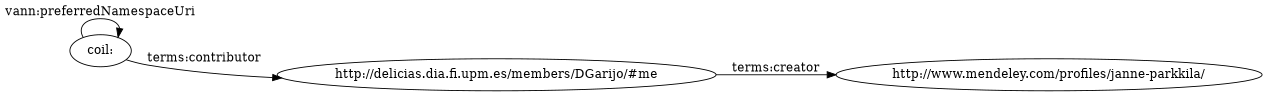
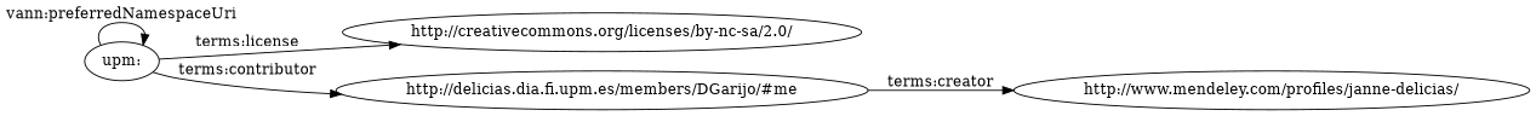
  digraph {
    rankdir=LR
-   "coil:"
+   "coil:" [label="upm:"]
+   "http://creativecommons.org/licenses/by-nc-sa/2.0/"
    "http://delicias.dia.fi.upm.es/members/DGarijo/#me"
-   "http://www.mendeley.com/profiles/janne-parkkila/"
+   "http://www.mendeley.com/profiles/janne-parkkila/" [label="http://www.mendeley.com/profiles/janne-delicias/"]
    "coil:" -> "coil:" [label="vann:preferredNamespaceUri"]
+   "coil:" -> "http://creativecommons.org/licenses/by-nc-sa/2.0/" [label="terms:license"]
    "coil:" -> "http://delicias.dia.fi.upm.es/members/DGarijo/#me" [label="terms:contributor"]
    "http://delicias.dia.fi.upm.es/members/DGarijo/#me" -> "http://www.mendeley.com/profiles/janne-parkkila/" [label="terms:creator"]
  }
